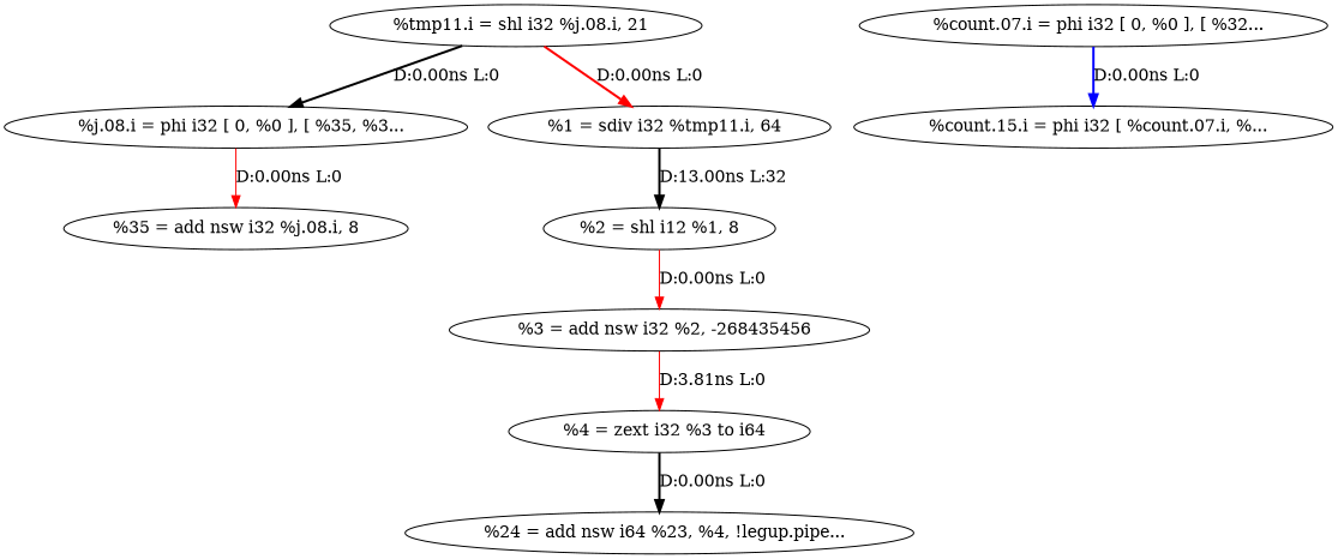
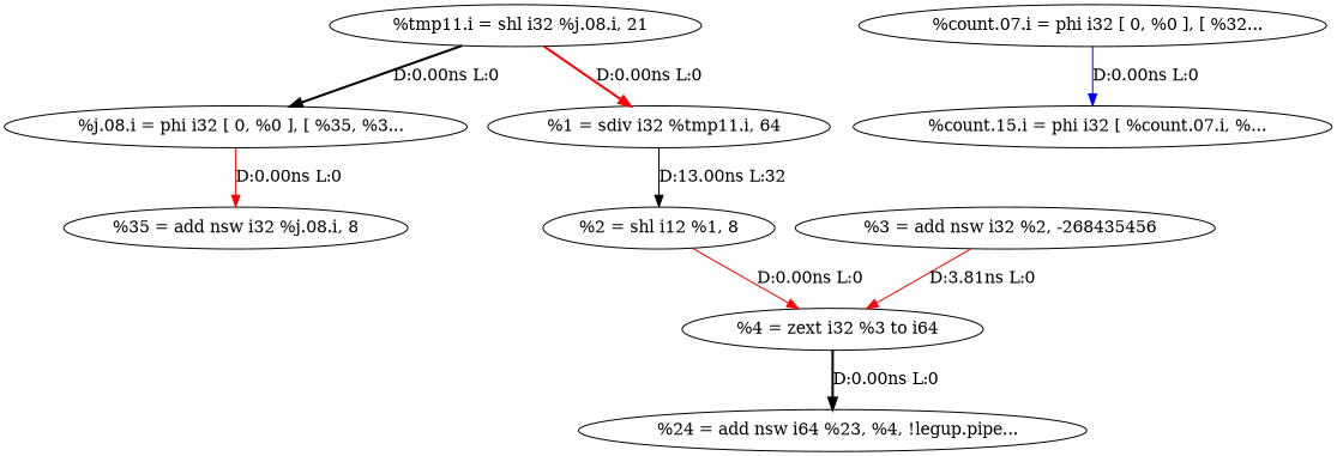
  digraph {
    edge [color=red style=solid]
    n1 [label="%35 = add nsw i32 %j.08.i, 8"]
    n2 [label="  %j.08.i = phi i32 [ 0, %0 ], [ %35, %3..."]
    n3 [label="  %tmp11.i = shl i32 %j.08.i, 21"]
    n4 [label="  %1 = sdiv i32 %tmp11.i, 64"]
    n5 [label="%2 = shl i12 %1, 8"]
    n6 [label="  %count.15.i = phi i32 [ %count.07.i, %..."]
    n7 [label="  %count.07.i = phi i32 [ 0, %0 ], [ %32..."]
    n8 [label="  %3 = add nsw i32 %2, -268435456"]
    n9 [label="  %4 = zext i32 %3 to i64"]
    n10 [label="  %24 = add nsw i64 %23, %4, !legup.pipe..."]
    n2 -> n1 [label="D:0.00ns L:0"]
    n3 -> n2 [color=black label="D:0.00ns L:0" style=bold]
    n3 -> n4 [label="D:0.00ns L:0" style=bold]
-   n4 -> n5 [color=black label="D:13.00ns L:32" style=bold]
-   n5 -> n8 [label="D:0.00ns L:0"]
-   n7 -> n6 [color=blue label="D:0.00ns L:0" style=bold]
+   n4 -> n5 [color=black label="D:13.00ns L:32"]
+   n5 -> n9 [label="D:0.00ns L:0"]
+   n7 -> n6 [color=blue label="D:0.00ns L:0"]
    n8 -> n9 [label="D:3.81ns L:0"]
    n9 -> n10 [color=black label="D:0.00ns L:0" style=bold]
  }
